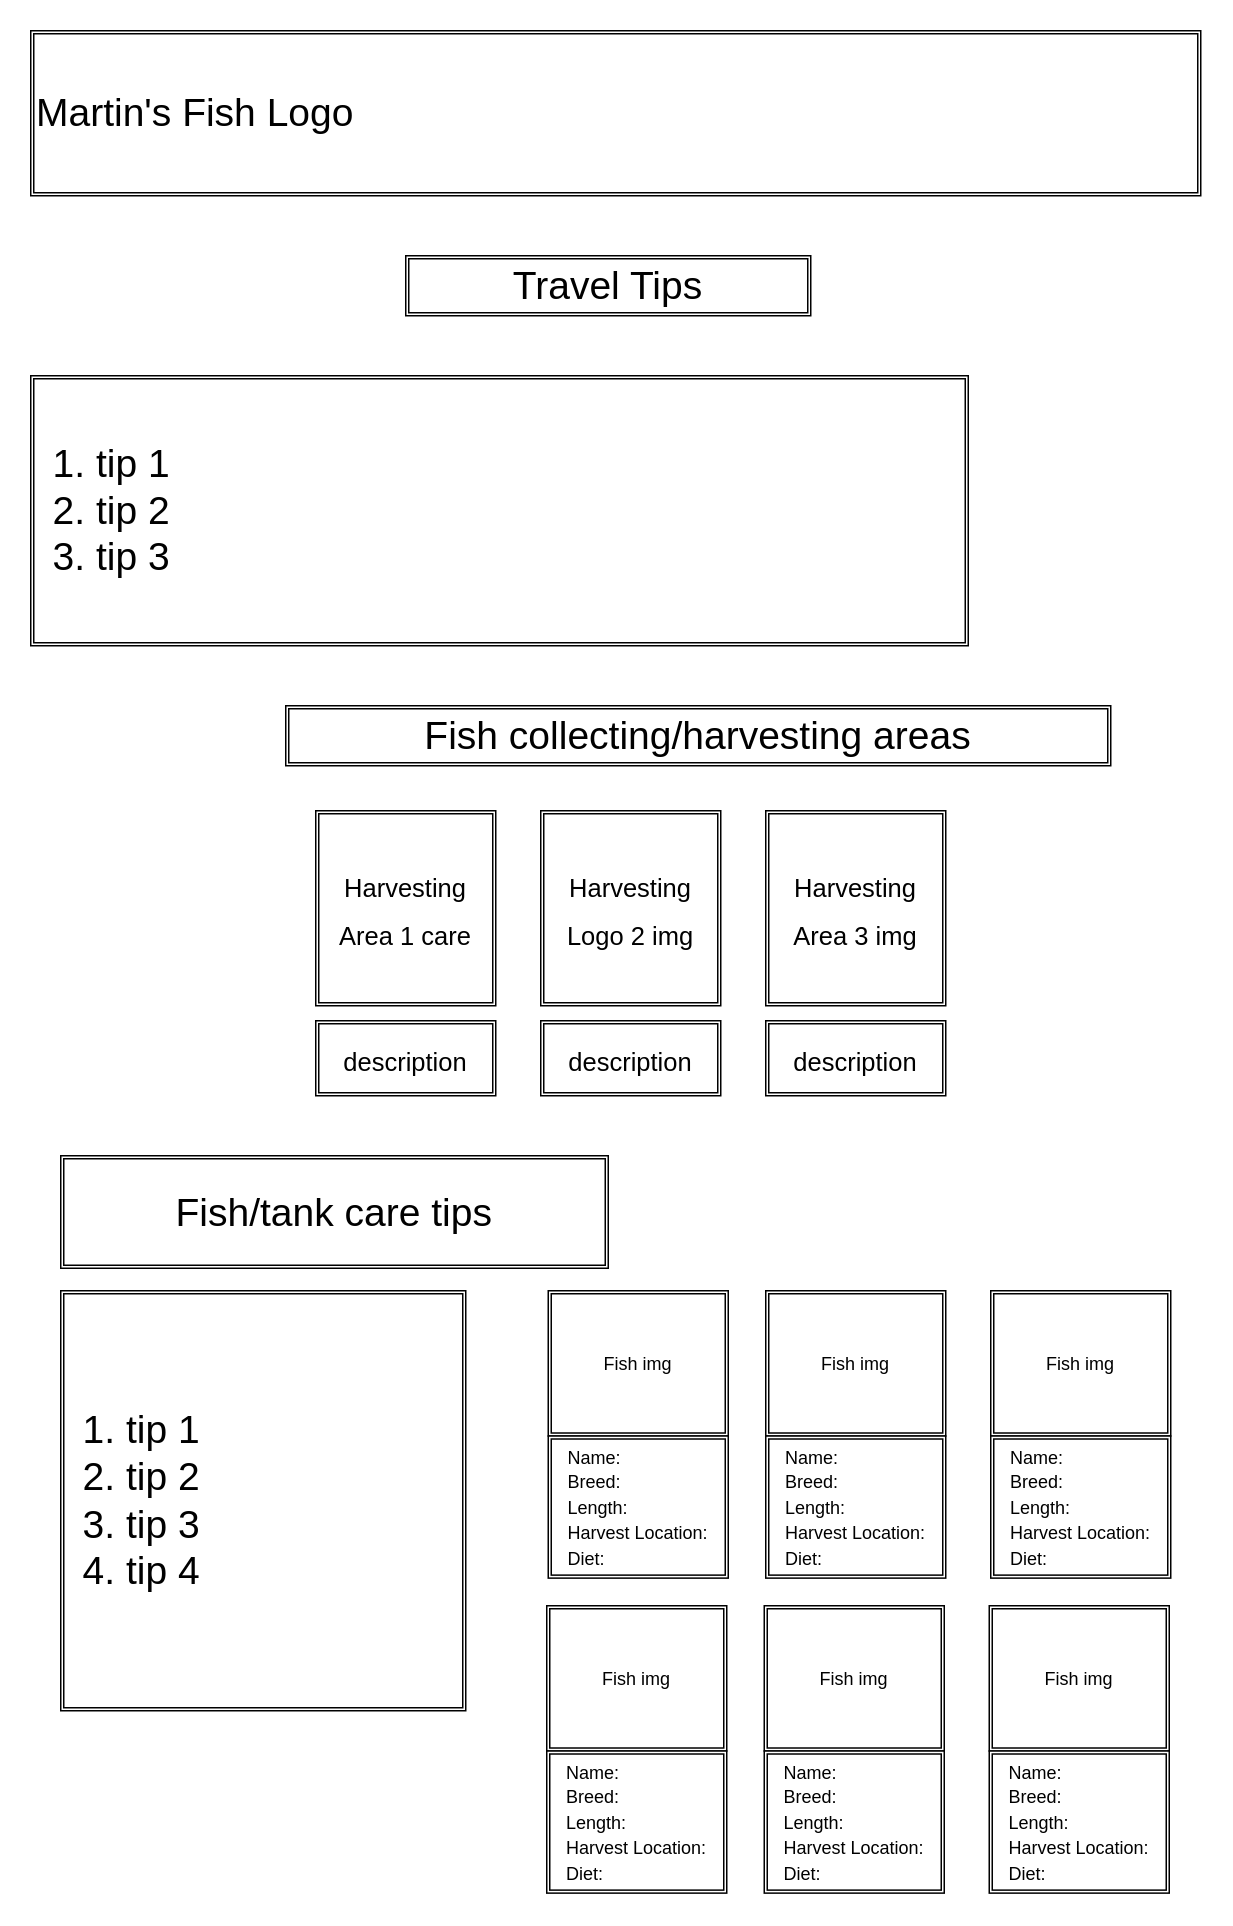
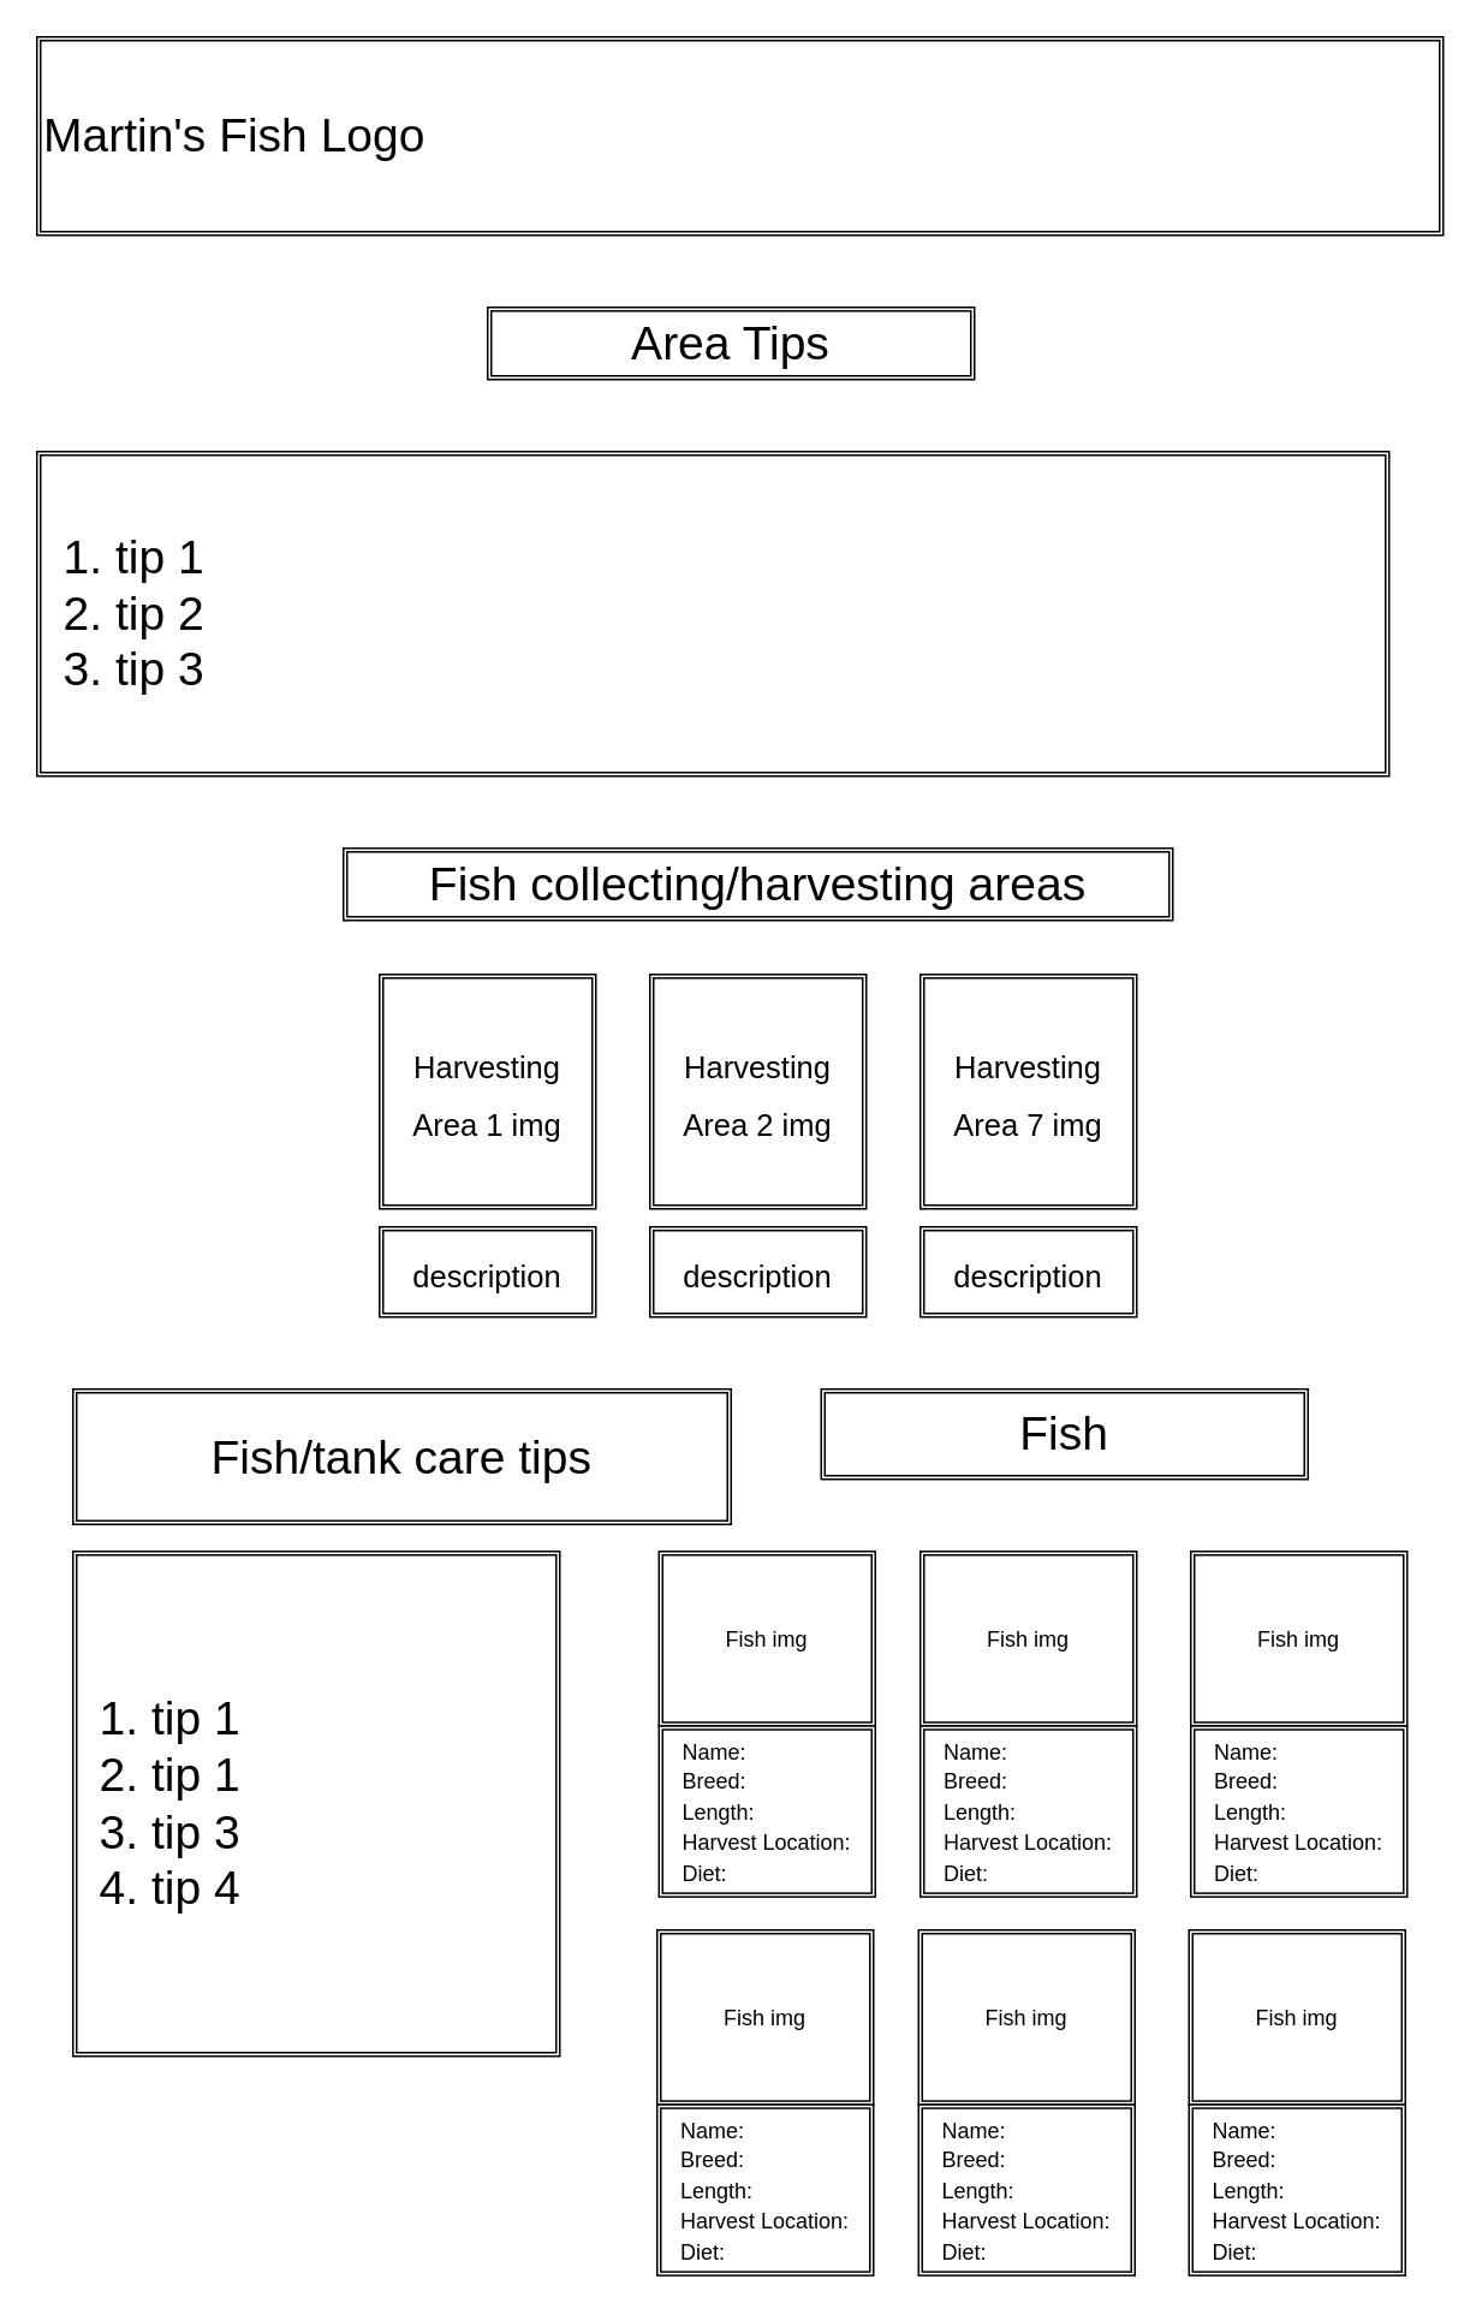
  <mxCell id="0" />
  <mxCell id="1" parent="0" />
  <mxCell id="2" value="&lt;font style=&quot;font-size: 26px;&quot;&gt;Martin's Fish Logo&lt;/font&gt;" style="shape=ext;double=1;rounded=0;whiteSpace=wrap;html=1;align=left;" parent="1" vertex="1"><mxGeometry x="20" y="20" width="780" height="110" as="geometry" /></mxCell>
  <mxCell id="3" value="Fish/tank care tips" style="shape=ext;double=1;rounded=0;whiteSpace=wrap;html=1;fontSize=26;" parent="1" vertex="1"><mxGeometry x="40" y="770" width="365" height="75" as="geometry" /></mxCell>
- <mxCell id="4" value="Fish collecting/harvesting areas" style="shape=ext;double=1;rounded=0;whiteSpace=wrap;html=1;fontSize=26;" parent="1" vertex="1"><mxGeometry x="190" y="470" width="550" height="40" as="geometry" /></mxCell>
- <mxCell id="5" value="Travel Tips" style="shape=ext;double=1;rounded=0;whiteSpace=wrap;html=1;fontSize=26;" parent="1" vertex="1"><mxGeometry x="270" y="170" width="270" height="40" as="geometry" /></mxCell>
- <mxCell id="6" value="&lt;ol&gt;&lt;li&gt;tip 1&lt;/li&gt;&lt;li&gt;tip 2&lt;/li&gt;&lt;li&gt;tip 3&lt;/li&gt;&lt;/ol&gt;" style="shape=ext;double=1;rounded=0;whiteSpace=wrap;html=1;fontSize=26;align=left;" parent="1" vertex="1"><mxGeometry x="20" y="250" width="625" height="180" as="geometry" /></mxCell>
- <mxCell id="7" value="&lt;font style=&quot;font-size: 17px;&quot;&gt;Harvesting Area 1 care&lt;/font&gt;" style="shape=ext;double=1;rounded=0;whiteSpace=wrap;html=1;fontSize=26;" parent="1" vertex="1"><mxGeometry x="210" y="540" width="120" height="130" as="geometry" /></mxCell>
- <mxCell id="8" value="&lt;ol&gt;&lt;li&gt;tip 1&lt;/li&gt;&lt;li&gt;tip 2&lt;/li&gt;&lt;li&gt;tip 3&lt;/li&gt;&lt;li&gt;tip 4&lt;/li&gt;&lt;/ol&gt;" style="shape=ext;double=1;rounded=0;whiteSpace=wrap;html=1;fontSize=26;align=left;" parent="1" vertex="1"><mxGeometry x="40" y="860" width="270" height="280" as="geometry" /></mxCell>
+ <mxCell id="4" value="Fish collecting/harvesting areas" style="shape=ext;double=1;rounded=0;whiteSpace=wrap;html=1;fontSize=26;" parent="1" vertex="1"><mxGeometry x="190" y="470" width="460" height="40" as="geometry" /></mxCell>
+ <mxCell id="5" value="Area Tips" style="shape=ext;double=1;rounded=0;whiteSpace=wrap;html=1;fontSize=26;" parent="1" vertex="1"><mxGeometry x="270" y="170" width="270" height="40" as="geometry" /></mxCell>
+ <mxCell id="6" value="&lt;ol&gt;&lt;li&gt;tip 1&lt;/li&gt;&lt;li&gt;tip 2&lt;/li&gt;&lt;li&gt;tip 3&lt;/li&gt;&lt;/ol&gt;" style="shape=ext;double=1;rounded=0;whiteSpace=wrap;html=1;fontSize=26;align=left;" parent="1" vertex="1"><mxGeometry x="20" y="250" width="750" height="180" as="geometry" /></mxCell>
+ <mxCell id="7" value="&lt;font style=&quot;font-size: 17px;&quot;&gt;Harvesting Area 1 img&lt;/font&gt;" style="shape=ext;double=1;rounded=0;whiteSpace=wrap;html=1;fontSize=26;" parent="1" vertex="1"><mxGeometry x="210" y="540" width="120" height="130" as="geometry" /></mxCell>
+ <mxCell id="8" value="&lt;ol&gt;&lt;li&gt;tip 1&lt;/li&gt;&lt;li&gt;tip 1&lt;/li&gt;&lt;li&gt;tip 3&lt;/li&gt;&lt;li&gt;tip 4&lt;/li&gt;&lt;/ol&gt;" style="shape=ext;double=1;rounded=0;whiteSpace=wrap;html=1;fontSize=26;align=left;" parent="1" vertex="1"><mxGeometry x="40" y="860" width="270" height="280" as="geometry" /></mxCell>
+ <mxCell id="9" value="Fish" style="shape=ext;double=1;rounded=0;whiteSpace=wrap;html=1;fontSize=26;" parent="1" vertex="1"><mxGeometry x="455" y="770" width="270" height="50" as="geometry" /></mxCell>
  <mxCell id="10" value="&lt;font style=&quot;font-size: 17px;&quot;&gt;description&lt;/font&gt;" style="shape=ext;double=1;rounded=0;whiteSpace=wrap;html=1;fontSize=26;" parent="1" vertex="1"><mxGeometry x="210" y="680" width="120" height="50" as="geometry" /></mxCell>
- <mxCell id="11" value="&lt;font style=&quot;font-size: 17px;&quot;&gt;Harvesting Logo 2 img&lt;/font&gt;" style="shape=ext;double=1;rounded=0;whiteSpace=wrap;html=1;fontSize=26;" parent="1" vertex="1"><mxGeometry x="360" y="540" width="120" height="130" as="geometry" /></mxCell>
+ <mxCell id="11" value="&lt;font style=&quot;font-size: 17px;&quot;&gt;Harvesting Area 2 img&lt;/font&gt;" style="shape=ext;double=1;rounded=0;whiteSpace=wrap;html=1;fontSize=26;" parent="1" vertex="1"><mxGeometry x="360" y="540" width="120" height="130" as="geometry" /></mxCell>
  <mxCell id="12" value="&lt;font style=&quot;font-size: 17px;&quot;&gt;description&lt;/font&gt;" style="shape=ext;double=1;rounded=0;whiteSpace=wrap;html=1;fontSize=26;" parent="1" vertex="1"><mxGeometry x="360" y="680" width="120" height="50" as="geometry" /></mxCell>
- <mxCell id="13" value="&lt;font style=&quot;font-size: 17px;&quot;&gt;Harvesting Area 3 img&lt;/font&gt;" style="shape=ext;double=1;rounded=0;whiteSpace=wrap;html=1;fontSize=26;" parent="1" vertex="1"><mxGeometry x="510" y="540" width="120" height="130" as="geometry" /></mxCell>
+ <mxCell id="13" value="&lt;font style=&quot;font-size: 17px;&quot;&gt;Harvesting Area 7 img&lt;/font&gt;" style="shape=ext;double=1;rounded=0;whiteSpace=wrap;html=1;fontSize=26;" parent="1" vertex="1"><mxGeometry x="510" y="540" width="120" height="130" as="geometry" /></mxCell>
  <mxCell id="14" value="&lt;font style=&quot;font-size: 17px;&quot;&gt;description&lt;/font&gt;" style="shape=ext;double=1;rounded=0;whiteSpace=wrap;html=1;fontSize=26;" parent="1" vertex="1"><mxGeometry x="510" y="680" width="120" height="50" as="geometry" /></mxCell>
  <mxCell id="15" value="" style="group" vertex="1" connectable="0" parent="1"><mxGeometry x="365" y="860.001" width="120" height="191.579" as="geometry" /></mxCell>
  <mxCell id="16" value="&lt;font style=&quot;font-size: 12px;&quot;&gt;Fish img&lt;br&gt;&lt;/font&gt;" style="shape=ext;double=1;rounded=0;whiteSpace=wrap;html=1;fontSize=14;align=center;" parent="15" vertex="1"><mxGeometry width="120" height="96.842" as="geometry" /></mxCell>
  <mxCell id="17" value="&lt;div style=&quot;text-align: left;&quot;&gt;&lt;span style=&quot;font-size: 12px;&quot;&gt;Name:&lt;/span&gt;&lt;/div&gt;&lt;div style=&quot;text-align: left;&quot;&gt;&lt;span style=&quot;font-size: 12px;&quot;&gt;Breed:&lt;/span&gt;&lt;/div&gt;&lt;div style=&quot;text-align: left;&quot;&gt;&lt;span style=&quot;font-size: 12px;&quot;&gt;Length:&lt;/span&gt;&lt;/div&gt;&lt;div style=&quot;text-align: left;&quot;&gt;&lt;span style=&quot;font-size: 12px;&quot;&gt;Harvest Location:&lt;/span&gt;&lt;/div&gt;&lt;div style=&quot;text-align: left;&quot;&gt;&lt;span style=&quot;font-size: 12px;&quot;&gt;Diet:&lt;/span&gt;&lt;/div&gt;" style="shape=ext;double=1;rounded=0;whiteSpace=wrap;html=1;fontSize=14;align=center;" parent="15" vertex="1"><mxGeometry y="96.839" width="120" height="94.74" as="geometry" /></mxCell>
  <mxCell id="18" value="" style="group" vertex="1" connectable="0" parent="1"><mxGeometry x="510" y="860.001" width="120" height="191.579" as="geometry" /></mxCell>
  <mxCell id="19" value="&lt;font style=&quot;font-size: 12px;&quot;&gt;Fish img&lt;br&gt;&lt;/font&gt;" style="shape=ext;double=1;rounded=0;whiteSpace=wrap;html=1;fontSize=14;align=center;" vertex="1" parent="18"><mxGeometry width="120" height="96.842" as="geometry" /></mxCell>
  <mxCell id="20" value="&lt;div style=&quot;text-align: left;&quot;&gt;&lt;span style=&quot;font-size: 12px;&quot;&gt;Name:&lt;/span&gt;&lt;/div&gt;&lt;div style=&quot;text-align: left;&quot;&gt;&lt;span style=&quot;font-size: 12px;&quot;&gt;Breed:&lt;/span&gt;&lt;/div&gt;&lt;div style=&quot;text-align: left;&quot;&gt;&lt;span style=&quot;font-size: 12px;&quot;&gt;Length:&lt;/span&gt;&lt;/div&gt;&lt;div style=&quot;text-align: left;&quot;&gt;&lt;span style=&quot;font-size: 12px;&quot;&gt;Harvest Location:&lt;/span&gt;&lt;/div&gt;&lt;div style=&quot;text-align: left;&quot;&gt;&lt;span style=&quot;font-size: 12px;&quot;&gt;Diet:&lt;/span&gt;&lt;/div&gt;" style="shape=ext;double=1;rounded=0;whiteSpace=wrap;html=1;fontSize=14;align=center;" vertex="1" parent="18"><mxGeometry y="96.839" width="120" height="94.74" as="geometry" /></mxCell>
  <mxCell id="21" value="" style="group" vertex="1" connectable="0" parent="1"><mxGeometry x="660" y="860.001" width="120" height="191.579" as="geometry" /></mxCell>
  <mxCell id="22" value="&lt;font style=&quot;font-size: 12px;&quot;&gt;Fish img&lt;br&gt;&lt;/font&gt;" style="shape=ext;double=1;rounded=0;whiteSpace=wrap;html=1;fontSize=14;align=center;" vertex="1" parent="21"><mxGeometry width="120" height="96.842" as="geometry" /></mxCell>
  <mxCell id="23" value="&lt;div style=&quot;text-align: left;&quot;&gt;&lt;span style=&quot;font-size: 12px;&quot;&gt;Name:&lt;/span&gt;&lt;/div&gt;&lt;div style=&quot;text-align: left;&quot;&gt;&lt;span style=&quot;font-size: 12px;&quot;&gt;Breed:&lt;/span&gt;&lt;/div&gt;&lt;div style=&quot;text-align: left;&quot;&gt;&lt;span style=&quot;font-size: 12px;&quot;&gt;Length:&lt;/span&gt;&lt;/div&gt;&lt;div style=&quot;text-align: left;&quot;&gt;&lt;span style=&quot;font-size: 12px;&quot;&gt;Harvest Location:&lt;/span&gt;&lt;/div&gt;&lt;div style=&quot;text-align: left;&quot;&gt;&lt;span style=&quot;font-size: 12px;&quot;&gt;Diet:&lt;/span&gt;&lt;/div&gt;" style="shape=ext;double=1;rounded=0;whiteSpace=wrap;html=1;fontSize=14;align=center;" vertex="1" parent="21"><mxGeometry y="96.839" width="120" height="94.74" as="geometry" /></mxCell>
  <mxCell id="24" value="" style="group" vertex="1" connectable="0" parent="1"><mxGeometry x="364" y="1070.001" width="120" height="191.579" as="geometry" /></mxCell>
  <mxCell id="25" value="&lt;font style=&quot;font-size: 12px;&quot;&gt;Fish img&lt;br&gt;&lt;/font&gt;" style="shape=ext;double=1;rounded=0;whiteSpace=wrap;html=1;fontSize=14;align=center;" vertex="1" parent="24"><mxGeometry width="120" height="96.842" as="geometry" /></mxCell>
  <mxCell id="26" value="&lt;div style=&quot;text-align: left;&quot;&gt;&lt;span style=&quot;font-size: 12px;&quot;&gt;Name:&lt;/span&gt;&lt;/div&gt;&lt;div style=&quot;text-align: left;&quot;&gt;&lt;span style=&quot;font-size: 12px;&quot;&gt;Breed:&lt;/span&gt;&lt;/div&gt;&lt;div style=&quot;text-align: left;&quot;&gt;&lt;span style=&quot;font-size: 12px;&quot;&gt;Length:&lt;/span&gt;&lt;/div&gt;&lt;div style=&quot;text-align: left;&quot;&gt;&lt;span style=&quot;font-size: 12px;&quot;&gt;Harvest Location:&lt;/span&gt;&lt;/div&gt;&lt;div style=&quot;text-align: left;&quot;&gt;&lt;span style=&quot;font-size: 12px;&quot;&gt;Diet:&lt;/span&gt;&lt;/div&gt;" style="shape=ext;double=1;rounded=0;whiteSpace=wrap;html=1;fontSize=14;align=center;" vertex="1" parent="24"><mxGeometry y="96.839" width="120" height="94.74" as="geometry" /></mxCell>
  <mxCell id="27" value="" style="group" vertex="1" connectable="0" parent="1"><mxGeometry x="509" y="1070.001" width="120" height="191.579" as="geometry" /></mxCell>
  <mxCell id="28" value="&lt;font style=&quot;font-size: 12px;&quot;&gt;Fish img&lt;br&gt;&lt;/font&gt;" style="shape=ext;double=1;rounded=0;whiteSpace=wrap;html=1;fontSize=14;align=center;" vertex="1" parent="27"><mxGeometry width="120" height="96.842" as="geometry" /></mxCell>
  <mxCell id="29" value="&lt;div style=&quot;text-align: left;&quot;&gt;&lt;span style=&quot;font-size: 12px;&quot;&gt;Name:&lt;/span&gt;&lt;/div&gt;&lt;div style=&quot;text-align: left;&quot;&gt;&lt;span style=&quot;font-size: 12px;&quot;&gt;Breed:&lt;/span&gt;&lt;/div&gt;&lt;div style=&quot;text-align: left;&quot;&gt;&lt;span style=&quot;font-size: 12px;&quot;&gt;Length:&lt;/span&gt;&lt;/div&gt;&lt;div style=&quot;text-align: left;&quot;&gt;&lt;span style=&quot;font-size: 12px;&quot;&gt;Harvest Location:&lt;/span&gt;&lt;/div&gt;&lt;div style=&quot;text-align: left;&quot;&gt;&lt;span style=&quot;font-size: 12px;&quot;&gt;Diet:&lt;/span&gt;&lt;/div&gt;" style="shape=ext;double=1;rounded=0;whiteSpace=wrap;html=1;fontSize=14;align=center;" vertex="1" parent="27"><mxGeometry y="96.839" width="120" height="94.74" as="geometry" /></mxCell>
  <mxCell id="30" value="" style="group" vertex="1" connectable="0" parent="1"><mxGeometry x="659" y="1070.001" width="120" height="191.579" as="geometry" /></mxCell>
  <mxCell id="31" value="&lt;font style=&quot;font-size: 12px;&quot;&gt;Fish img&lt;br&gt;&lt;/font&gt;" style="shape=ext;double=1;rounded=0;whiteSpace=wrap;html=1;fontSize=14;align=center;" vertex="1" parent="30"><mxGeometry width="120" height="96.842" as="geometry" /></mxCell>
  <mxCell id="32" value="&lt;div style=&quot;text-align: left;&quot;&gt;&lt;span style=&quot;font-size: 12px;&quot;&gt;Name:&lt;/span&gt;&lt;/div&gt;&lt;div style=&quot;text-align: left;&quot;&gt;&lt;span style=&quot;font-size: 12px;&quot;&gt;Breed:&lt;/span&gt;&lt;/div&gt;&lt;div style=&quot;text-align: left;&quot;&gt;&lt;span style=&quot;font-size: 12px;&quot;&gt;Length:&lt;/span&gt;&lt;/div&gt;&lt;div style=&quot;text-align: left;&quot;&gt;&lt;span style=&quot;font-size: 12px;&quot;&gt;Harvest Location:&lt;/span&gt;&lt;/div&gt;&lt;div style=&quot;text-align: left;&quot;&gt;&lt;span style=&quot;font-size: 12px;&quot;&gt;Diet:&lt;/span&gt;&lt;/div&gt;" style="shape=ext;double=1;rounded=0;whiteSpace=wrap;html=1;fontSize=14;align=center;" vertex="1" parent="30"><mxGeometry y="96.839" width="120" height="94.74" as="geometry" /></mxCell>
